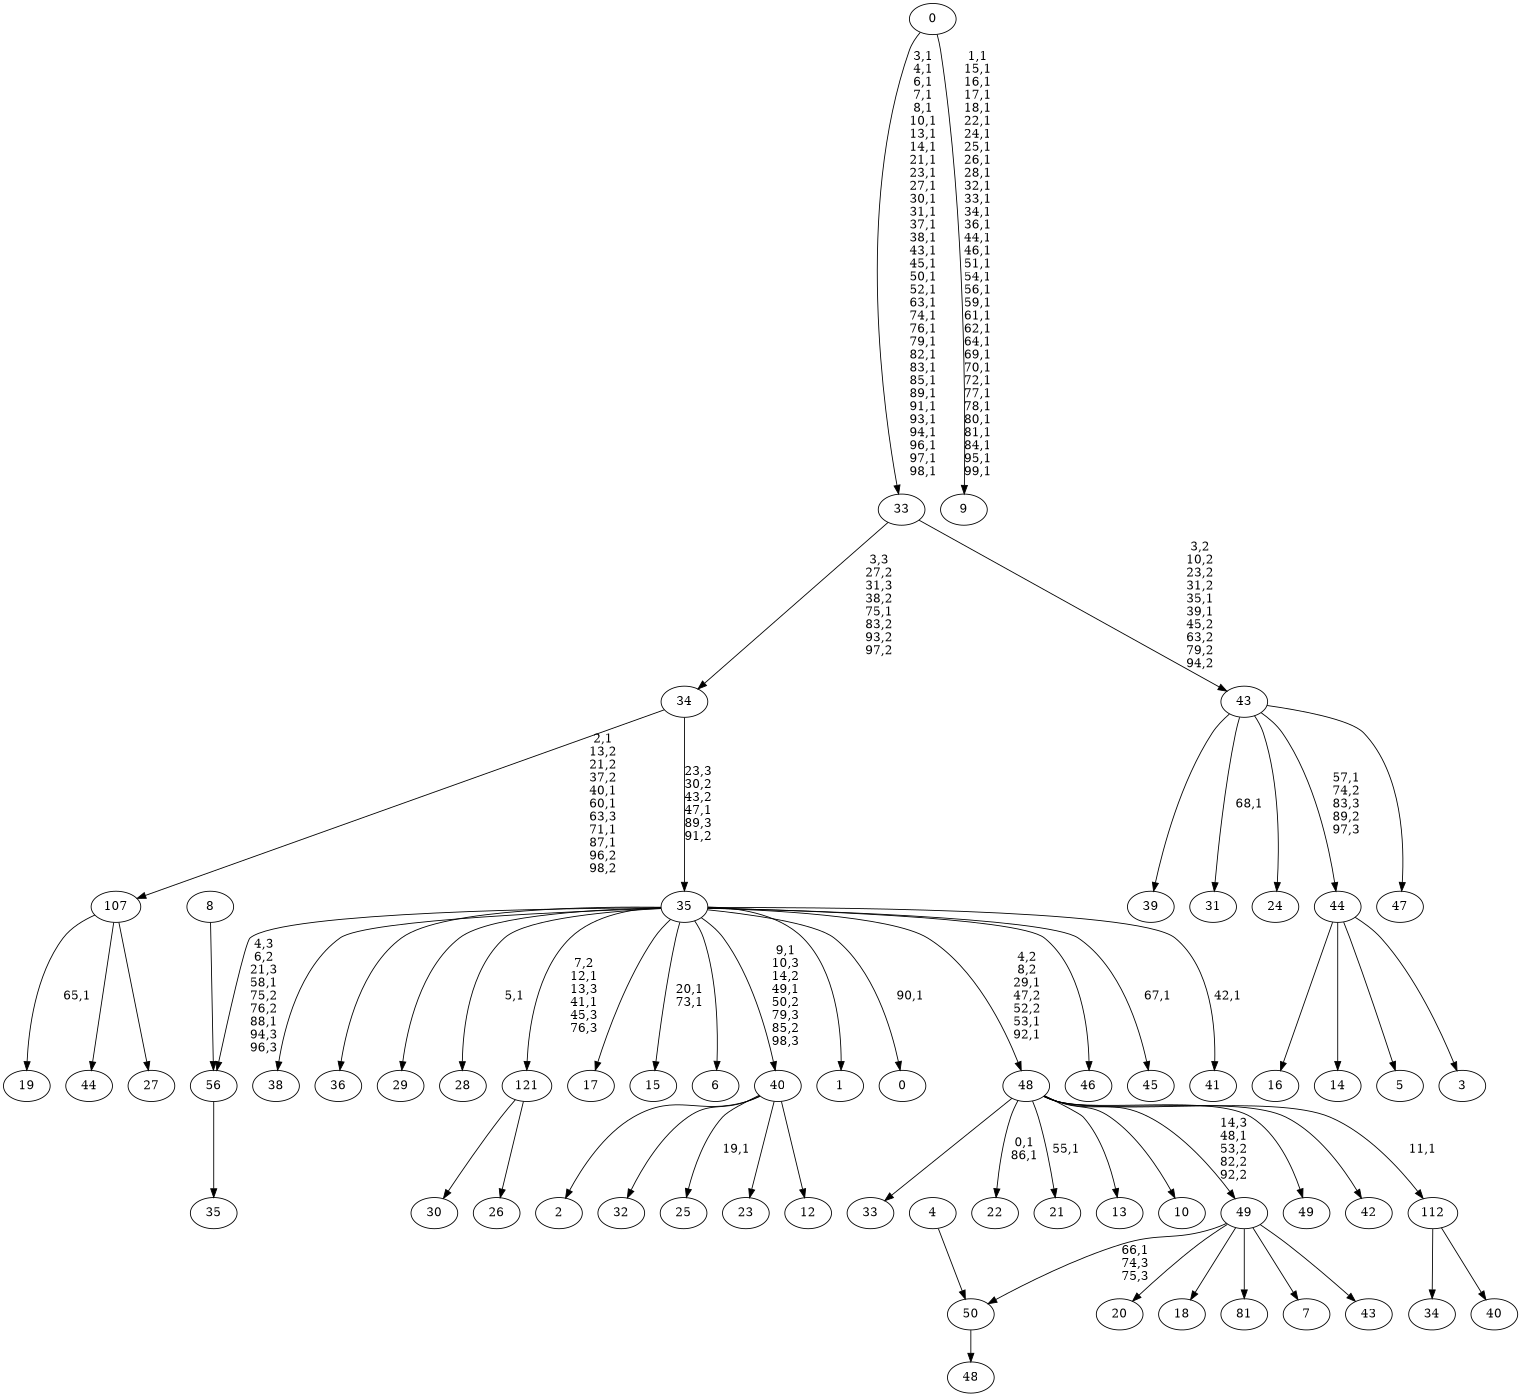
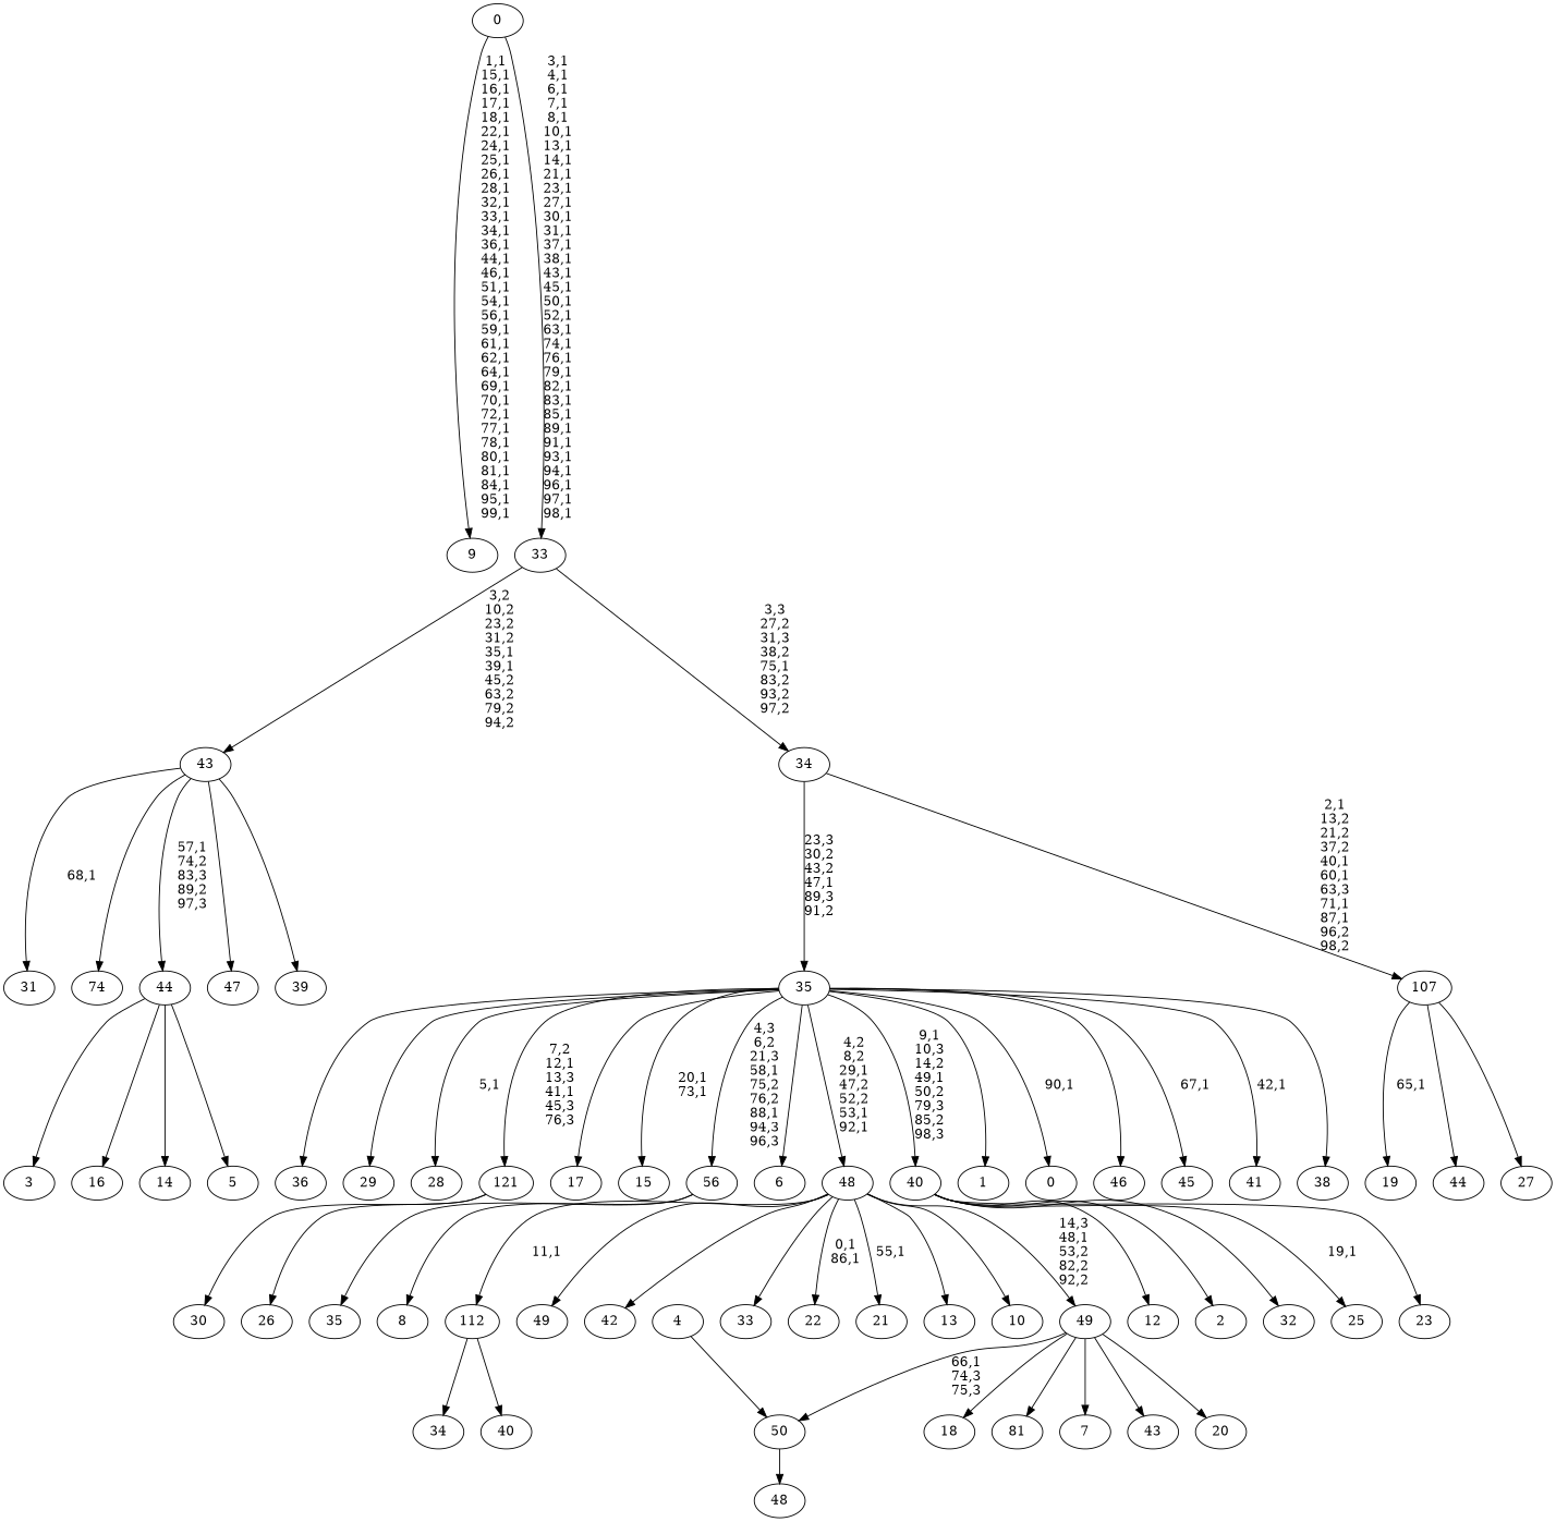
  digraph {
    n1 [label=49]
    n2 [label=48]
    n3 [label=47]
    n4 [label=46]
    n5 [label=45]
    n6 [label=44]
    n7 [label=43]
    n8 [label=42]
    n9 [label=41]
    n10 [label=40]
    n11 [label=39]
    n12 [label=38]
    n13 [label=36]
    n14 [label=35]
    n15 [label=34]
    n16 [label=112]
    n17 [label=33]
    n18 [label=32]
    n19 [label=31]
    n20 [label=30]
    n21 [label=29]
    n22 [label=28]
    n23 [label=27]
    n24 [label=26]
    121
    n26 [label=25]
-   n27 [label=24]
+   n27 [label=74]
    n28 [label=23]
    n29 [label=22]
    n30 [label=21]
    n31 [label=20]
    n32 [label=19]
    107
    n34 [label=18]
    n35 [label=17]
    n36 [label=16]
    n37 [label=15]
    n38 [label=14]
    n39 [label=13]
    n40 [label=12]
    n41 [label=81]
    n42 [label=10]
    n43 [label=9]
    n44 [label=8]
    56
    n46 [label=7]
    n47 [label=6]
    n48 [label=5]
    n49 [label=4]
    50
    49
    48
    n53 [label=3]
    44
    43
    n56 [label=2]
    40
    n58 [label=1]
    n59 [label=0]
    35
    34
    33
    0
    n16 -> n10
    n16 -> n15
    121 -> n20
    121 -> n24
    107 -> n6
    107 -> n23
    107 -> n32 [label="65,1"]
    56 -> n14
-   n44 -> 56
+   56 -> n44
    n49 -> 50
    50 -> n2
    49 -> n7
    49 -> n31
    49 -> n34
    49 -> n41
    49 -> n46
    49 -> 50 [label="66,1\n74,3\n75,3"]
    48 -> n1
    48 -> n8
    48 -> n16 [label="11,1"]
    48 -> n17
    48 -> n29 [label="0,1\n86,1"]
    48 -> n30 [label="55,1"]
    48 -> n39
    48 -> n42
    48 -> 49 [label="14,3\n48,1\n53,2\n82,2\n92,2"]
    44 -> n36
    44 -> n38
    44 -> n48
    44 -> n53
    43 -> n3
    43 -> n11
    43 -> n19 [label="68,1"]
    43 -> n27
    43 -> 44 [label="57,1\n74,2\n83,3\n89,2\n97,3"]
    40 -> n18
    40 -> n26 [label="19,1"]
    40 -> n28
    40 -> n40
    40 -> n56
    35 -> n4
    35 -> n5 [label="67,1"]
    35 -> n9 [label="42,1"]
    35 -> n12
    35 -> n13
    35 -> n21
    35 -> n22 [label="5,1"]
    35 -> 121 [label="7,2\n12,1\n13,3\n41,1\n45,3\n76,3"]
    35 -> n35
    35 -> n37 [label="20,1\n73,1"]
    35 -> 56 [label="4,3\n6,2\n21,3\n58,1\n75,2\n76,2\n88,1\n94,3\n96,3"]
    35 -> n47
    35 -> 48 [label="4,2\n8,2\n29,1\n47,2\n52,2\n53,1\n92,1"]
    35 -> 40 [label="9,1\n10,3\n14,2\n49,1\n50,2\n79,3\n85,2\n98,3"]
    35 -> n58
    35 -> n59 [label="90,1"]
    34 -> 107 [label="2,1\n13,2\n21,2\n37,2\n40,1\n60,1\n63,3\n71,1\n87,1\n96,2\n98,2"]
    34 -> 35 [label="23,3\n30,2\n43,2\n47,1\n89,3\n91,2"]
    33 -> 43 [label="3,2\n10,2\n23,2\n31,2\n35,1\n39,1\n45,2\n63,2\n79,2\n94,2"]
    33 -> 34 [label="3,3\n27,2\n31,3\n38,2\n75,1\n83,2\n93,2\n97,2"]
    0 -> n43 [label="1,1\n15,1\n16,1\n17,1\n18,1\n22,1\n24,1\n25,1\n26,1\n28,1\n32,1\n33,1\n34,1\n36,1\n44,1\n46,1\n51,1\n54,1\n56,1\n59,1\n61,1\n62,1\n64,1\n69,1\n70,1\n72,1\n77,1\n78,1\n80,1\n81,1\n84,1\n95,1\n99,1"]
    0 -> 33 [label="3,1\n4,1\n6,1\n7,1\n8,1\n10,1\n13,1\n14,1\n21,1\n23,1\n27,1\n30,1\n31,1\n37,1\n38,1\n43,1\n45,1\n50,1\n52,1\n63,1\n74,1\n76,1\n79,1\n82,1\n83,1\n85,1\n89,1\n91,1\n93,1\n94,1\n96,1\n97,1\n98,1"]
  }
